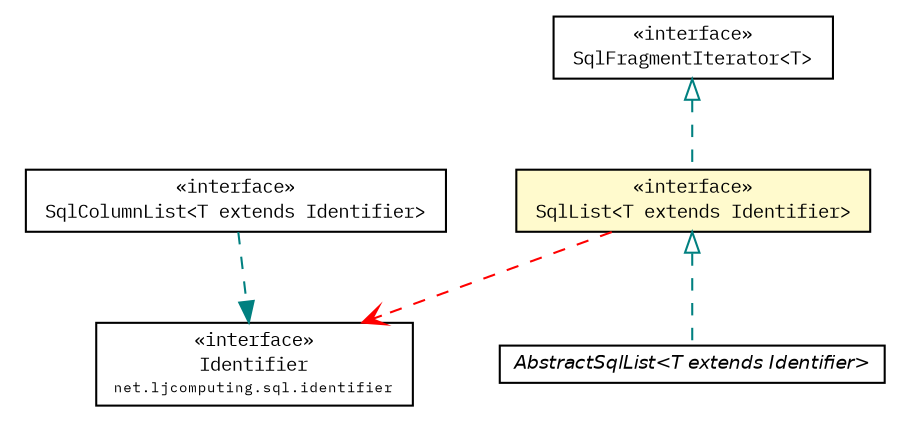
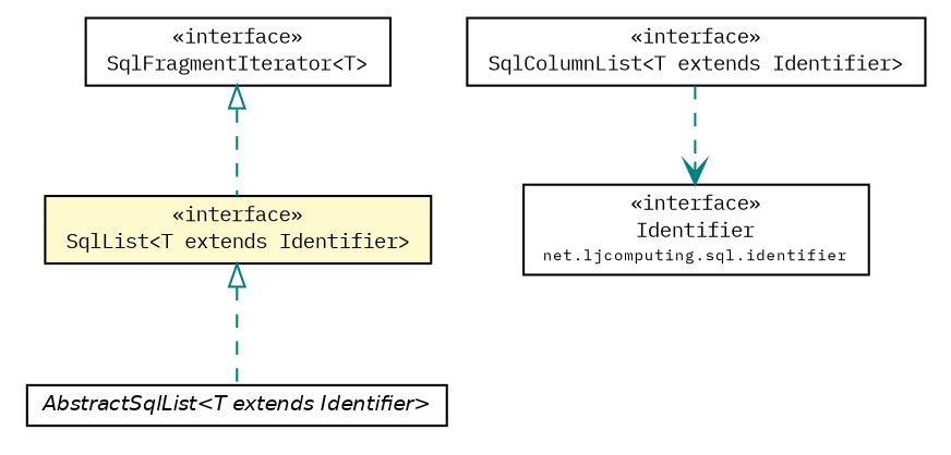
  digraph {
    fontname="IBM Plex Mono"
    nodesep=0.25
    ranksep=0.5
    node [fontcolor=black fontname="IBM Plex Mono" fontsize=9.0 shape=plaintext]
    edge [color=teal fontname="IBM Plex Mono" fontsize=10 headport=p labelfontname=Helvetica labelfontsize=10 style=dashed tailport=p]
    n1 [label=<<table title="net.ljcomputing.sql.collection.SqlFragmentIterator" border="0" cellborder="1" cellspacing="0" cellpadding="2" port="p" href="./SqlFragmentIterator.html"> 		<tr><td><table border="0" cellspacing="0" cellpadding="1"> <tr><td align="center" balign="center"> &#171;interface&#187; </td></tr> <tr><td align="center" balign="center"> SqlFragmentIterator&lt;T&gt; </td></tr> 		</table></td></tr> 		</table>>]
    n2 [label=<<table title="net.ljcomputing.sql.collection.SqlList" border="0" cellborder="1" cellspacing="0" cellpadding="2" port="p" bgcolor="lemonChiffon" href="./SqlList.html"> 		<tr><td><table border="0" cellspacing="0" cellpadding="1"> <tr><td align="center" balign="center"> &#171;interface&#187; </td></tr> <tr><td align="center" balign="center"> SqlList&lt;T extends Identifier&gt; </td></tr> 		</table></td></tr> 		</table>>]
    n3 [label=<<table title="net.ljcomputing.sql.identifier.Identifier" border="0" cellborder="1" cellspacing="0" cellpadding="2" port="p" href="../identifier/Identifier.html"> 		<tr><td><table border="0" cellspacing="0" cellpadding="1"> <tr><td align="center" balign="center"> &#171;interface&#187; </td></tr> <tr><td align="center" balign="center"> Identifier </td></tr> <tr><td align="center" balign="center"><font point-size="7.0"> net.ljcomputing.sql.identifier </font></td></tr> 		</table></td></tr> 		</table>>]
    n4 [label=<<table title="net.ljcomputing.sql.collection.AbstractSqlList" border="0" cellborder="1" cellspacing="0" cellpadding="2" port="p" href="./AbstractSqlList.html"> 		<tr><td><table border="0" cellspacing="0" cellpadding="1"> <tr><td align="center" balign="center"><font face="Helvetica-Oblique"> AbstractSqlList&lt;T extends Identifier&gt; </font></td></tr> 		</table></td></tr> 		</table>>]
    n5 [label=<<table title="net.ljcomputing.sql.collection.SqlColumnList" border="0" cellborder="1" cellspacing="0" cellpadding="2" port="p" href="./SqlColumnList.html"> 		<tr><td><table border="0" cellspacing="0" cellpadding="1"> <tr><td align="center" balign="center"> &#171;interface&#187; </td></tr> <tr><td align="center" balign="center"> SqlColumnList&lt;T extends Identifier&gt; </td></tr> 		</table></td></tr> 		</table>>]
    n1 -> n2 [arrowtail=empty dir=back]
-   n2 -> n3 [arrowhead=open color=red fontcolor=black fontsize=10.0]
    n2 -> n4 [arrowtail=empty dir=back]
-   n5 -> n3 [arrowhead=normal fontcolor=black fontsize=10.0]
+   n5 -> n3 [arrowhead=open fontcolor=black fontsize=10.0]
  }
